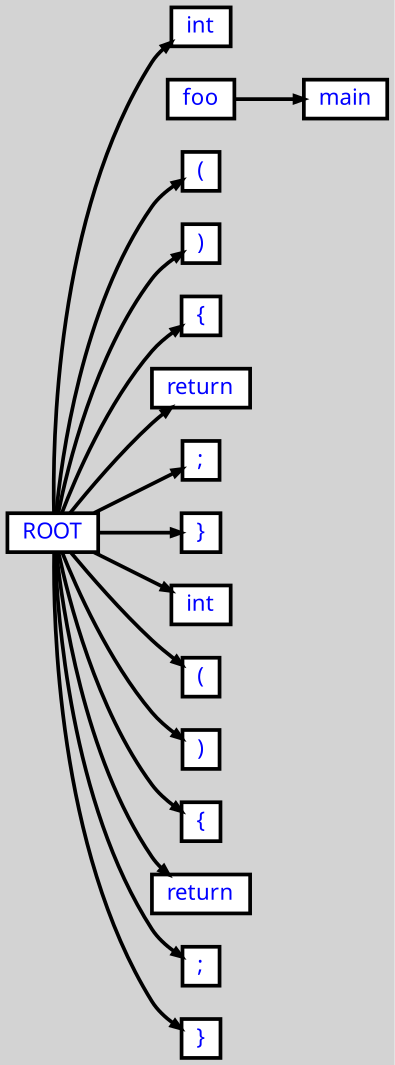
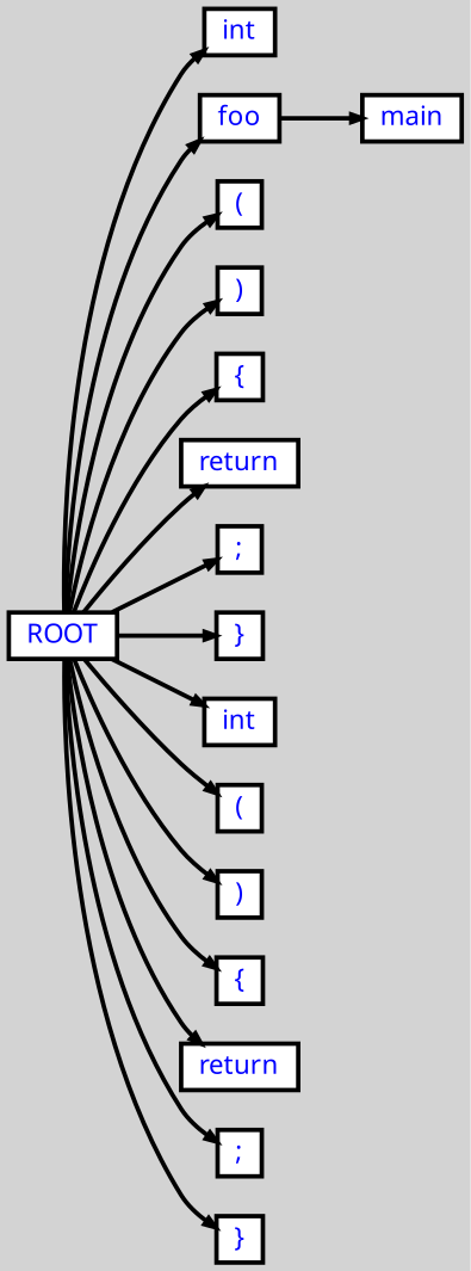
  digraph {
    bgcolor=lightgrey
    fontname="Noto Sans"
    ordering=out
    rankdir=LR
    ranksep=.4
    node [color=black fillcolor=white fixedsize=false fontcolor=blue fontname="Noto Sans" fontsize=12 shape=box style="filled, solid, bold"]
    edge [arrowsize=.5 color=black fontname="Noto Sans" style=bold]
    n1 [height=.25 label=ROOT width=.25]
    n2 [height=.25 label=int width=.25]
    n3 [height=.25 label=foo width=.25]
    n4 [height=.25 label="(" width=.25]
    n5 [height=.25 label=")" width=.25]
    n6 [height=.25 label="{" width=.25]
    n7 [height=.25 label=return width=.25]
    n8 [height=.25 label=";" width=.25]
    n9 [height=.25 label="}" width=.25]
    n10 [height=.25 label=int width=.25]
    n11 [height=.25 label="(" width=.25]
    n12 [height=.25 label=")" width=.25]
    n13 [height=.25 label="{" width=.25]
    n14 [height=.25 label=return width=.25]
    n15 [height=.25 label=";" width=.25]
    n16 [height=.25 label="}" width=.25]
    n17 [height=.25 label=main width=.25]
    n1 -> n2
+   n1 -> n3
    n1 -> n4
    n1 -> n5
    n1 -> n6
    n1 -> n7
    n1 -> n8
    n1 -> n9
    n1 -> n10
    n1 -> n11
    n1 -> n12
    n1 -> n13
    n1 -> n14
    n1 -> n15
    n1 -> n16
    n3 -> n17
  }
